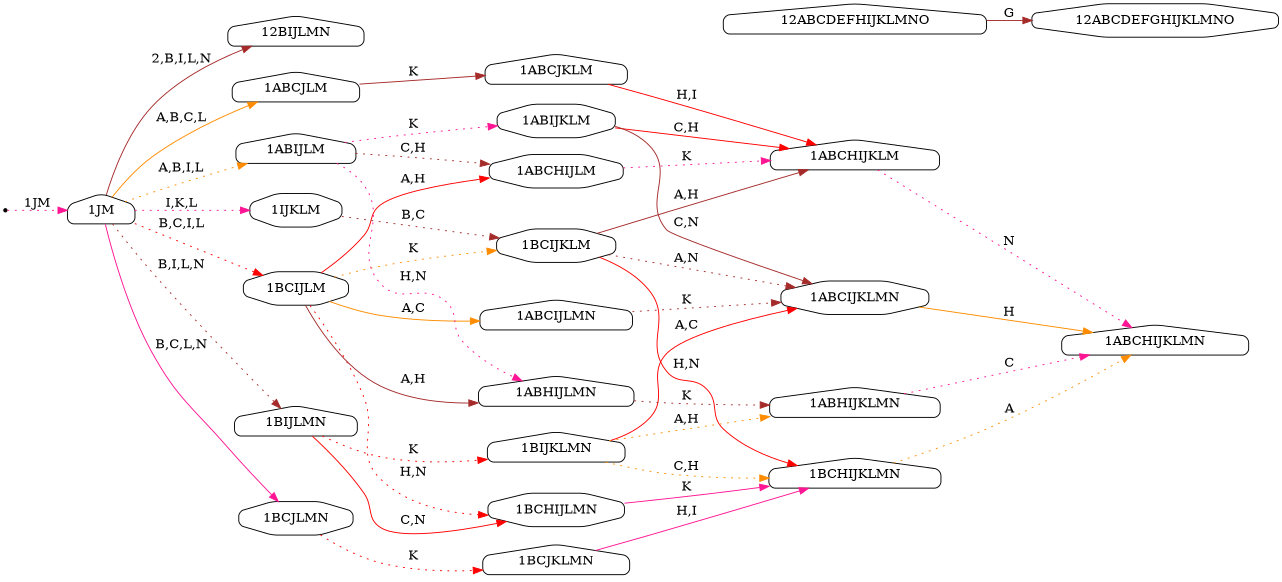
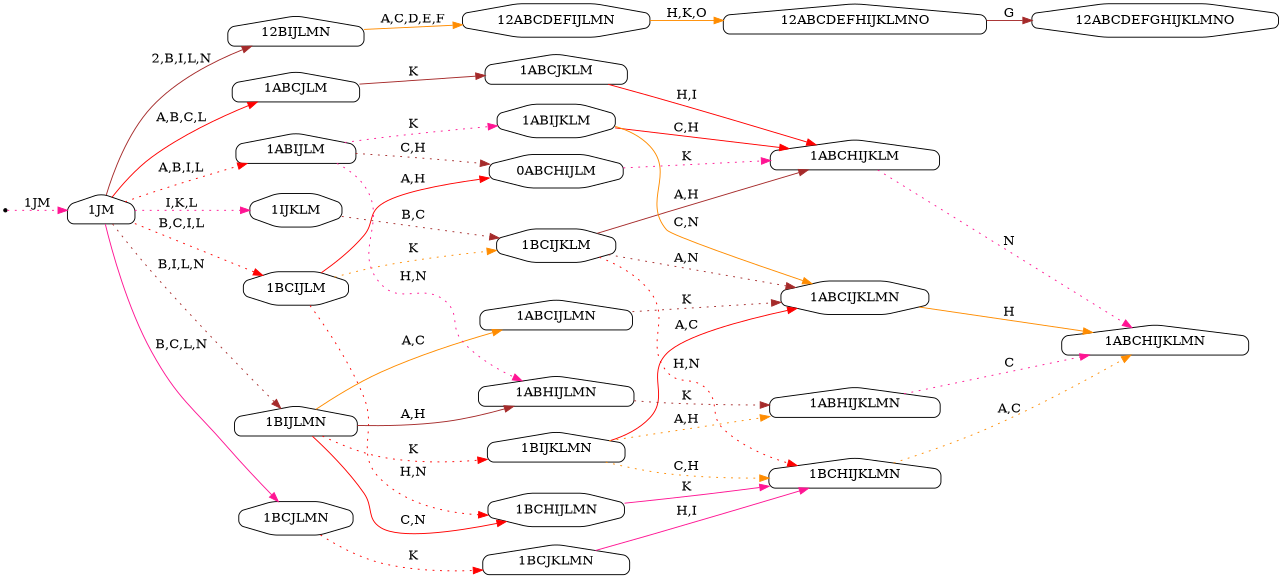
  digraph {
    rankdir=LR
    node [shape=house style=rounded]
    edge [color=brown style=dotted]
    "1JM"
    "12BIJLMN"
    "1BCIJLM" [shape=octagon]
    "1IJKLM" [shape=octagon]
    "1BIJLMN"
    "1ABIJLM"
    "1BCJLMN" [shape=octagon]
    "1ABCJLM"
+   "12ABCDEFIJLMN" [shape=octagon]
    "1BCIJKLM" [shape=octagon]
    "1BCHIJLMN" [shape=octagon]
    "1BIJKLMN"
-   "1ABCHIJLM" [shape=octagon]
+   "1ABCHIJLM" [shape=octagon label="0ABCHIJLM"]
    "1ABIJKLM" [shape=octagon]
    "1BCJKLMN"
    "1ABHIJLMN"
    "1ABCJKLM"
    "1ABCIJLMN"
    "12ABCDEFHIJKLMNO"
    "1BCHIJKLMN"
    "1ABCHIJKLM"
    "1ABCIJKLMN" [shape=octagon]
    "1ABHIJKLMN"
    "1ABCHIJKLMN"
    "12ABCDEFGHIJKLMNO" [shape=octagon]
    root [shape=point style=""]
    subgraph sub_1 {
      rank=same
      "1JM"
    }
    subgraph sub_2 {
      rank=same
      "12BIJLMN"
      "1BCIJLM"
      "1IJKLM"
      "1BIJLMN"
      "1ABIJLM"
      "1BCJLMN"
      "1ABCJLM"
    }
    subgraph sub_3 {
      rank=same
+     "12ABCDEFIJLMN"
      "1BCIJKLM"
      "1BCHIJLMN"
      "1BIJKLMN"
      "1ABCHIJLM"
      "1ABIJKLM"
      "1BCJKLMN"
      "1ABHIJLMN"
      "1ABCJKLM"
      "1ABCIJLMN"
    }
    subgraph sub_4 {
      rank=same
      "12ABCDEFHIJKLMNO"
      "1BCHIJKLMN"
      "1ABCHIJKLM"
      "1ABCIJKLMN"
      "1ABHIJKLMN"
    }
    subgraph sub_5 {
      rank=same
      "1ABCHIJKLMN"
    }
    subgraph sub_6 {
      rank=same
      "12ABCDEFGHIJKLMNO"
    }
    "1JM" -> "12BIJLMN" [label="2,B,I,L,N" style=solid]
    "1JM" -> "1BCIJLM" [color=red label="B,C,I,L"]
    "1JM" -> "1IJKLM" [color=deeppink label="I,K,L"]
    "1JM" -> "1BIJLMN" [label="B,I,L,N"]
-   "1JM" -> "1ABIJLM" [color=darkorange label="A,B,I,L"]
+   "1JM" -> "1ABIJLM" [color=red label="A,B,I,L"]
    "1JM" -> "1BCJLMN" [color=deeppink label="B,C,L,N" style=solid]
-   "1JM" -> "1ABCJLM" [color=darkorange label="A,B,C,L" style=solid]
+   "1JM" -> "1ABCJLM" [color=red label="A,B,C,L" style=solid]
+   "12BIJLMN" -> "12ABCDEFIJLMN" [color=darkorange label="A,C,D,E,F" style=solid]
    "1BCIJLM" -> "1BCIJKLM" [color=darkorange label=K]
    "1BCIJLM" -> "1BCHIJLMN" [color=red label="H,N"]
    "1BCIJLM" -> "1ABCHIJLM" [color=red label="A,H" style=solid]
    "1IJKLM" -> "1BCIJKLM" [label="B,C"]
    "1BIJLMN" -> "1BCHIJLMN" [color=red label="C,N" style=solid]
    "1BIJLMN" -> "1BIJKLMN" [color=red label=K]
-   "1BCIJLM" -> "1ABHIJLMN" [label="A,H" style=solid]
-   "1BCIJLM" -> "1ABCIJLMN" [color=darkorange label="A,C" style=solid]
+   "1BIJLMN" -> "1ABHIJLMN" [label="A,H" style=solid]
+   "1BIJLMN" -> "1ABCIJLMN" [color=darkorange label="A,C" style=solid]
    "1ABIJLM" -> "1ABCHIJLM" [label="C,H"]
    "1ABIJLM" -> "1ABIJKLM" [color=deeppink label=K]
    "1ABIJLM" -> "1ABHIJLMN" [color=deeppink label="H,N"]
    "1BCJLMN" -> "1BCJKLMN" [color=red label=K]
    "1ABCJLM" -> "1ABCJKLM" [label=K style=solid]
-   "1BCIJKLM" -> "1BCHIJKLMN" [color=red label="H,N" style=solid]
+   "12ABCDEFIJLMN" -> "12ABCDEFHIJKLMNO" [color=darkorange label="H,K,O" style=solid]
+   "1BCIJKLM" -> "1BCHIJKLMN" [color=red label="H,N"]
    "1BCIJKLM" -> "1ABCHIJKLM" [label="A,H" style=solid]
    "1BCIJKLM" -> "1ABCIJKLMN" [label="A,N"]
    "1BCHIJLMN" -> "1BCHIJKLMN" [color=deeppink label=K style=solid]
    "1BIJKLMN" -> "1BCHIJKLMN" [color=darkorange label="C,H"]
    "1BIJKLMN" -> "1ABCIJKLMN" [color=red label="A,C" style=solid]
    "1BIJKLMN" -> "1ABHIJKLMN" [color=darkorange label="A,H"]
    "1ABCHIJLM" -> "1ABCHIJKLM" [color=deeppink label=K]
    "1ABIJKLM" -> "1ABCHIJKLM" [color=red label="C,H" style=solid]
-   "1ABIJKLM" -> "1ABCIJKLMN" [label="C,N" style=solid]
+   "1ABIJKLM" -> "1ABCIJKLMN" [color=darkorange label="C,N" style=solid]
    "1BCJKLMN" -> "1BCHIJKLMN" [color=deeppink label="H,I" style=solid]
    "1ABHIJLMN" -> "1ABHIJKLMN" [label=K]
    "1ABCJKLM" -> "1ABCHIJKLM" [color=red label="H,I" style=solid]
    "1ABCIJLMN" -> "1ABCIJKLMN" [label=K]
    "12ABCDEFHIJKLMNO" -> "12ABCDEFGHIJKLMNO" [label=G style=solid]
-   "1BCHIJKLMN" -> "1ABCHIJKLMN" [color=darkorange label=A]
+   "1BCHIJKLMN" -> "1ABCHIJKLMN" [color=darkorange label="A,C"]
    "1ABCHIJKLM" -> "1ABCHIJKLMN" [color=deeppink label=N]
    "1ABCIJKLMN" -> "1ABCHIJKLMN" [color=darkorange label=H style=solid]
    "1ABHIJKLMN" -> "1ABCHIJKLMN" [color=deeppink label=C]
    root -> "1JM" [color=deeppink label="1JM"]
  }
